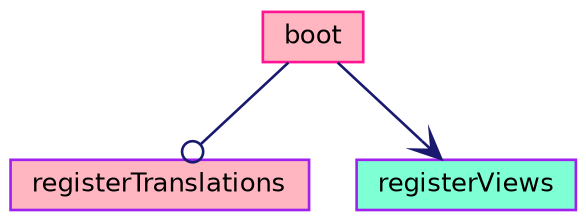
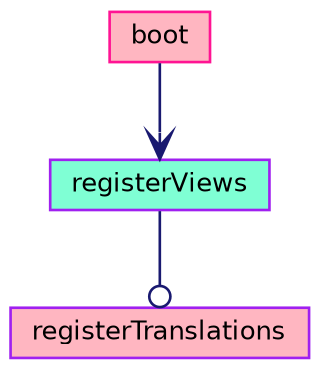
  digraph {
    rankdir=TB
    node [color=purple fillcolor=lightpink fontname=Helvetica fontsize=10 shape=record style=filled]
    edge [color=midnightblue fontname=Helvetica fontsize=10 labelfontname=Helvetica labelfontsize=10 style=solid]
    n1 [color=deeppink fontcolor=black height=0.2 label=boot width=0.4]
    n2 [height=0.2 label=registerTranslations width=0.4]
    n3 [fillcolor=aquamarine height=0.2 label=registerViews width=0.4]
-   n1 -> n2 [arrowhead=odot]
+   n3 -> n2 [arrowhead=odot]
    n1 -> n3 [arrowhead=vee]
  }
